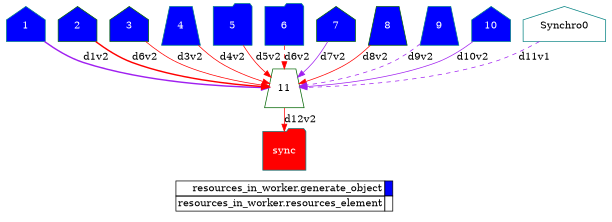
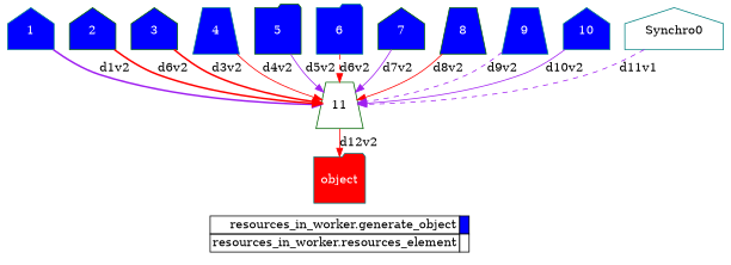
  digraph {
    labeljust=l
    rankdir=TB
    node [color=teal fillcolor="#0000ff" fontcolor="#ffffff" shape=house style=filled]
    edge [color=purple style=solid]
    1 [height=0.75]
    11 [color=darkgreen fillcolor="#ffffff" fontcolor="#000000" height=0.75 shape=trapezium]
    2 [color=darkgreen height=0.75]
    3 [color=darkgreen height=0.75]
    4 [height=0.75 shape=trapezium]
-   5 [height=0.75 shape=folder]
+   5 [color=darkgreen height=0.75 shape=folder]
    6 [height=0.75 shape=folder]
    7 [color=darkgreen height=0.75]
    8 [color=darkgreen height=0.75 shape=trapezium]
    9 [height=0.75 shape=trapezium]
    10 [height=0.75]
-   n12 [fillcolor="#ff0000" fontcolor="#FFFFFF" height=0.75 label=sync shape=folder]
+   n12 [fillcolor="#ff0000" fontcolor="#FFFFFF" height=0.75 label=object shape=folder]
    Synchro0 [height=0.75 fillcolor="" fontcolor="" style=""]
    n14 [height=0.75 label=<       <table border="0" cellpadding="2" cellspacing="0" cellborder="1"> <tr> <td align="right">resources_in_worker.generate_object</td> <td bgcolor="#0000ff">&nbsp;</td> </tr> <tr> <td align="right">resources_in_worker.resources_element</td> <td bgcolor="#ffffff">&nbsp;</td> </tr>       </table>     > shape=plaintext color="" fillcolor="" fontcolor="" style=""]
    subgraph sub_1 {
      ranksep=0.20
      1
      11
      2
      3
      4
      5
      6
      7
      8
      9
      10
      n12
      Synchro0
    }
    subgraph sub_2 {
      label=Legend
      rank=sink
      ranksep=0.20
      n14
    }
    1 -> 11 [label=d1v2 style=bold]
    11 -> n12 [color=red label=d12v2]
    2 -> 11 [color=red label=d6v2 style=bold]
-   3 -> 11 [color=red label=d3v2]
+   3 -> 11 [color=red label=d3v2 style=bold]
    4 -> 11 [color=red label=d4v2]
-   5 -> 11 [color=red label=d5v2]
+   5 -> 11 [label=d5v2]
    6 -> 11 [color=red label=d6v2 style=dashed]
    7 -> 11 [label=d7v2]
    8 -> 11 [color=red label=d8v2]
    9 -> 11 [label=d9v2 style=dashed]
    10 -> 11 [label=d10v2]
    Synchro0 -> 11 [label=d11v1 style=dashed]
  }
